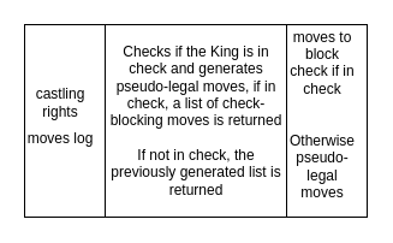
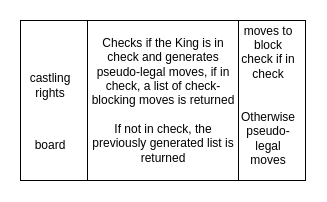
  <mxCell id="0" />
  <mxCell id="1" parent="0" />
  <mxCell id="2" value="" style="shape=process;whiteSpace=wrap;html=1;backgroundOutline=1;size=0.235;" vertex="1" parent="1"><mxGeometry x="20" y="20" width="285" height="160" as="geometry" /></mxCell>
  <mxCell id="3" value="castling rights&lt;span style=&quot;color: rgba(0, 0, 0, 0); font-family: monospace; font-size: 0px; text-align: start; text-wrap: nowrap;&quot;&gt;%3CmxGraphModel%3E%3Croot%3E%3CmxCell%20id%3D%220%22%2F%3E%3CmxCell%20id%3D%221%22%20parent%3D%220%22%2F%3E%3CmxCell%20id%3D%222%22%20value%3D%22colour%20to%20move%22%20style%3D%22text%3Bhtml%3D1%3Balign%3Dcenter%3BverticalAlign%3Dmiddle%3BwhiteSpace%3Dwrap%3Brounded%3D0%3B%22%20vertex%3D%221%22%20parent%3D%221%22%3E%3CmxGeometry%20x%3D%22283%22%20y%3D%22300%22%20width%3D%2260%22%20height%3D%2230%22%20as%3D%22geometry%22%2F%3E%3C%2FmxCell%3E%3C%2Froot%3E%3C%2FmxGraphModel%3E&lt;/span&gt;&lt;span style=&quot;color: rgba(0, 0, 0, 0); font-family: monospace; font-size: 0px; text-align: start; text-wrap: nowrap;&quot;&gt;%3CmxGraphModel%3E%3Croot%3E%3CmxCell%20id%3D%220%22%2F%3E%3CmxCell%20id%3D%221%22%20parent%3D%220%22%2F%3E%3CmxCell%20id%3D%222%22%20value%3D%22colour%20to%20move%22%20style%3D%22text%3Bhtml%3D1%3Balign%3Dcenter%3BverticalAlign%3Dmiddle%3BwhiteSpace%3Dwrap%3Brounded%3D0%3B%22%20vertex%3D%221%22%20parent%3D%221%22%3E%3CmxGeometry%20x%3D%22283%22%20y%3D%22300%22%20width%3D%2260%22%20height%3D%2230%22%20as%3D%22geometry%22%2F%3E%3C%2FmxCell%3E%3C%2Froot%3E%3C%2FmxGraphModel%3E&lt;/span&gt;" style="text;html=1;align=center;verticalAlign=middle;whiteSpace=wrap;rounded=0;" vertex="1" parent="1"><mxGeometry x="20" y="70" width="60" height="30" as="geometry" /></mxCell>
- <mxCell id="4" value="moves log" style="text;html=1;align=center;verticalAlign=middle;whiteSpace=wrap;rounded=0;" vertex="1" parent="1"><mxGeometry x="20" y="100" width="60" height="30" as="geometry" /></mxCell>
+ <mxCell id="5" value="board" style="text;html=1;align=center;verticalAlign=middle;whiteSpace=wrap;rounded=0;" vertex="1" parent="1"><mxGeometry x="20" y="130" width="60" height="30" as="geometry" /></mxCell>
  <mxCell id="6" value="Checks if the King is in check and generates pseudo-legal moves, if in check, a list of check-blocking moves is returned&lt;div&gt;&lt;br&gt;&lt;/div&gt;&lt;div&gt;If not in check, the previously generated list is returned&lt;/div&gt;" style="text;html=1;align=center;verticalAlign=middle;whiteSpace=wrap;rounded=0;" vertex="1" parent="1"><mxGeometry x="87.5" y="57.5" width="150" height="85" as="geometry" /></mxCell>
  <mxCell id="7" value="moves to block check if in check&lt;div&gt;&lt;br&gt;&lt;/div&gt;&lt;div&gt;&lt;br&gt;&lt;/div&gt;&lt;div&gt;Otherwise pseudo-legal moves&lt;/div&gt;" style="text;html=1;align=center;verticalAlign=middle;whiteSpace=wrap;rounded=0;" vertex="1" parent="1"><mxGeometry x="237.5" y="80" width="60" height="30" as="geometry" /></mxCell>
